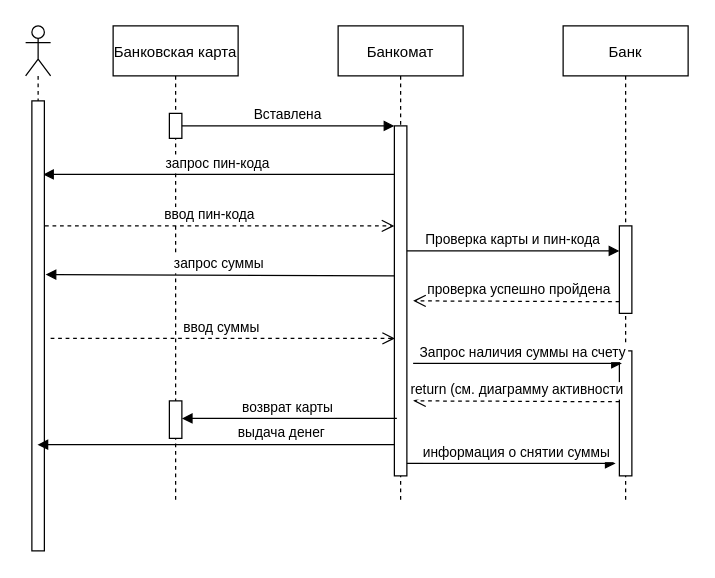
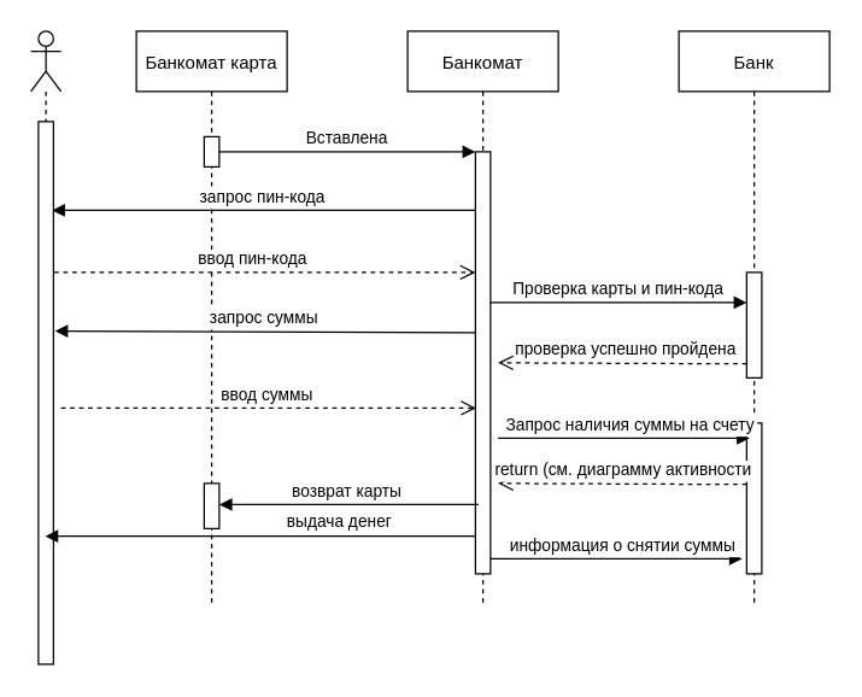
  <mxCell id="0" />
  <mxCell id="1" parent="0" />
- <mxCell id="2" value="Банковская карта" style="shape=umlLifeline;perimeter=lifelinePerimeter;container=1;collapsible=0;recursiveResize=0;rounded=0;shadow=0;strokeWidth=1;" parent="1" vertex="1"><mxGeometry x="90" y="20" width="100" height="380" as="geometry" /></mxCell>
+ <mxCell id="2" value="Банкомат карта" style="shape=umlLifeline;perimeter=lifelinePerimeter;container=1;collapsible=0;recursiveResize=0;rounded=0;shadow=0;strokeWidth=1;" parent="1" vertex="1"><mxGeometry x="90" y="20" width="100" height="380" as="geometry" /></mxCell>
  <mxCell id="3" value="" style="points=[];perimeter=orthogonalPerimeter;rounded=0;shadow=0;strokeWidth=1;" parent="2" vertex="1"><mxGeometry x="45" y="70" width="10" height="20" as="geometry" /></mxCell>
  <mxCell id="4" value="" style="points=[];perimeter=orthogonalPerimeter;rounded=0;shadow=0;strokeWidth=1;" parent="2" vertex="1"><mxGeometry x="45" y="300" width="10" height="30" as="geometry" /></mxCell>
  <mxCell id="5" value="Банкомат" style="shape=umlLifeline;perimeter=lifelinePerimeter;container=1;collapsible=0;recursiveResize=0;rounded=0;shadow=0;strokeWidth=1;" parent="1" vertex="1"><mxGeometry x="270" y="20" width="100" height="380" as="geometry" /></mxCell>
  <mxCell id="6" value="" style="points=[];perimeter=orthogonalPerimeter;rounded=0;shadow=0;strokeWidth=1;" parent="5" vertex="1"><mxGeometry x="45" y="80" width="10" height="280" as="geometry" /></mxCell>
  <mxCell id="7" value="Вставлена" style="verticalAlign=bottom;endArrow=block;entryX=0;entryY=0;shadow=0;strokeWidth=1;" parent="1" source="3" target="6" edge="1"><mxGeometry relative="1" as="geometry"><mxPoint x="245" y="100" as="sourcePoint" /></mxGeometry></mxCell>
  <mxCell id="8" value="запрос пин-кода" style="verticalAlign=bottom;endArrow=block;shadow=0;strokeWidth=1;entryX=0.7;entryY=0.283;entryDx=0;entryDy=0;entryPerimeter=0;" parent="1" source="6" target="14" edge="1"><mxGeometry relative="1" as="geometry"><mxPoint x="210" y="140" as="sourcePoint" /><mxPoint x="40" y="140" as="targetPoint" /></mxGeometry></mxCell>
  <mxCell id="9" value="ввод пин-кода" style="verticalAlign=bottom;endArrow=open;dashed=1;endSize=8;shadow=0;strokeWidth=1;" parent="1" source="14" target="6" edge="1"><mxGeometry x="-0.03" relative="1" as="geometry"><mxPoint x="210" y="197" as="targetPoint" /><mxPoint x="150" y="180" as="sourcePoint" /><Array as="points"><mxPoint x="200" y="180" /></Array><mxPoint as="offset" /></mxGeometry></mxCell>
  <mxCell id="10" value="Банк" style="shape=umlLifeline;perimeter=lifelinePerimeter;container=1;collapsible=0;recursiveResize=0;rounded=0;shadow=0;strokeWidth=1;" parent="1" vertex="1"><mxGeometry x="450" y="20" width="100" height="380" as="geometry" /></mxCell>
  <mxCell id="11" value="" style="points=[];perimeter=orthogonalPerimeter;rounded=0;shadow=0;strokeWidth=1;" parent="10" vertex="1"><mxGeometry x="45" y="160" width="10" height="70" as="geometry" /></mxCell>
  <mxCell id="12" value="" style="points=[];perimeter=orthogonalPerimeter;rounded=0;shadow=0;strokeWidth=1;" parent="10" vertex="1"><mxGeometry x="45" y="260" width="10" height="100" as="geometry" /></mxCell>
  <mxCell id="13" value="проверка успешно пройдена" style="verticalAlign=bottom;endArrow=open;dashed=1;endSize=8;shadow=0;strokeWidth=1;exitX=0;exitY=0.867;exitDx=0;exitDy=0;exitPerimeter=0;" parent="1" source="11" edge="1"><mxGeometry x="-0.03" relative="1" as="geometry"><mxPoint x="330" y="240" as="targetPoint" /><mxPoint x="160" y="190" as="sourcePoint" /><Array as="points" /><mxPoint as="offset" /></mxGeometry></mxCell>
  <mxCell id="14" value="" style="shape=umlLifeline;participant=umlActor;perimeter=lifelinePerimeter;whiteSpace=wrap;html=1;container=1;collapsible=0;recursiveResize=0;verticalAlign=top;spacingTop=36;outlineConnect=0;" parent="1" vertex="1"><mxGeometry x="20" y="20" width="20" height="420" as="geometry" /></mxCell>
  <mxCell id="15" value="" style="points=[];perimeter=orthogonalPerimeter;rounded=0;shadow=0;strokeWidth=1;" parent="14" vertex="1"><mxGeometry x="5" y="60" width="10" height="360" as="geometry" /></mxCell>
  <mxCell id="16" value="запрос суммы" style="verticalAlign=bottom;endArrow=block;shadow=0;strokeWidth=1;entryX=1.1;entryY=0.386;entryDx=0;entryDy=0;entryPerimeter=0;" parent="1" target="15" edge="1"><mxGeometry relative="1" as="geometry"><mxPoint x="315" y="220" as="sourcePoint" /><mxPoint x="40" y="220" as="targetPoint" /></mxGeometry></mxCell>
  <mxCell id="17" value="ввод суммы" style="verticalAlign=bottom;endArrow=open;dashed=1;endSize=8;shadow=0;strokeWidth=1;" parent="1" edge="1"><mxGeometry x="-0.016" relative="1" as="geometry"><mxPoint x="315.5" y="270" as="targetPoint" /><mxPoint x="40" y="270" as="sourcePoint" /><Array as="points"><mxPoint x="200.5" y="270" /></Array><mxPoint x="1" as="offset" /></mxGeometry></mxCell>
  <mxCell id="18" value="Проверка карты и пин-кода" style="verticalAlign=bottom;endArrow=block;entryX=0;entryY=0;shadow=0;strokeWidth=1;" parent="1" edge="1"><mxGeometry relative="1" as="geometry"><mxPoint x="325" y="200" as="sourcePoint" /><mxPoint x="495" y="200" as="targetPoint" /></mxGeometry></mxCell>
  <mxCell id="19" value="Запрос наличия суммы на счету" style="verticalAlign=bottom;endArrow=block;shadow=0;strokeWidth=1;entryX=0.2;entryY=0.1;entryDx=0;entryDy=0;entryPerimeter=0;" parent="1" target="12" edge="1"><mxGeometry x="0.059" relative="1" as="geometry"><mxPoint x="330" y="290" as="sourcePoint" /><mxPoint x="490" y="290" as="targetPoint" /><Array as="points"><mxPoint x="410" y="290" /><mxPoint x="470" y="290" /></Array><mxPoint as="offset" /></mxGeometry></mxCell>
  <mxCell id="20" value="return (см. диаграмму активности " style="verticalAlign=bottom;endArrow=open;dashed=1;endSize=8;shadow=0;strokeWidth=1;exitX=0;exitY=0.867;exitDx=0;exitDy=0;exitPerimeter=0;" parent="1" edge="1"><mxGeometry x="-0.03" relative="1" as="geometry"><mxPoint x="330" y="320" as="targetPoint" /><mxPoint x="495" y="320.69" as="sourcePoint" /><Array as="points" /><mxPoint as="offset" /></mxGeometry></mxCell>
  <mxCell id="21" value="выдача денег" style="verticalAlign=bottom;endArrow=block;shadow=0;strokeWidth=1;exitX=0;exitY=0.911;exitDx=0;exitDy=0;exitPerimeter=0;" parent="1" target="14" edge="1" source="6"><mxGeometry x="-0.369" y="-1" relative="1" as="geometry"><mxPoint x="315" y="350" as="sourcePoint" /><mxPoint x="40" y="350" as="targetPoint" /><Array as="points" /><mxPoint as="offset" /></mxGeometry></mxCell>
  <mxCell id="22" value="возврат карты" style="verticalAlign=bottom;endArrow=block;shadow=0;strokeWidth=1;exitX=0.2;exitY=0.836;exitDx=0;exitDy=0;exitPerimeter=0;" parent="1" source="6" target="4" edge="1"><mxGeometry x="0.012" relative="1" as="geometry"><mxPoint x="325" y="360" as="sourcePoint" /><mxPoint x="50" y="360" as="targetPoint" /><mxPoint as="offset" /></mxGeometry></mxCell>
  <mxCell id="23" value="информация о снятии суммы" style="verticalAlign=bottom;endArrow=block;shadow=0;strokeWidth=1;entryX=0.2;entryY=0.1;entryDx=0;entryDy=0;entryPerimeter=0;" parent="1" edge="1"><mxGeometry x="0.059" relative="1" as="geometry"><mxPoint x="325" y="370" as="sourcePoint" /><mxPoint x="492" y="370" as="targetPoint" /><Array as="points"><mxPoint x="405" y="370" /><mxPoint x="465" y="370" /></Array><mxPoint as="offset" /></mxGeometry></mxCell>
